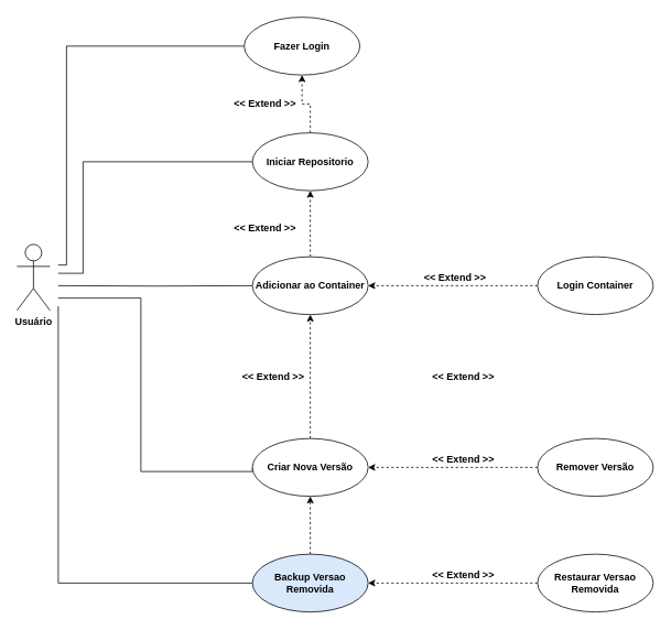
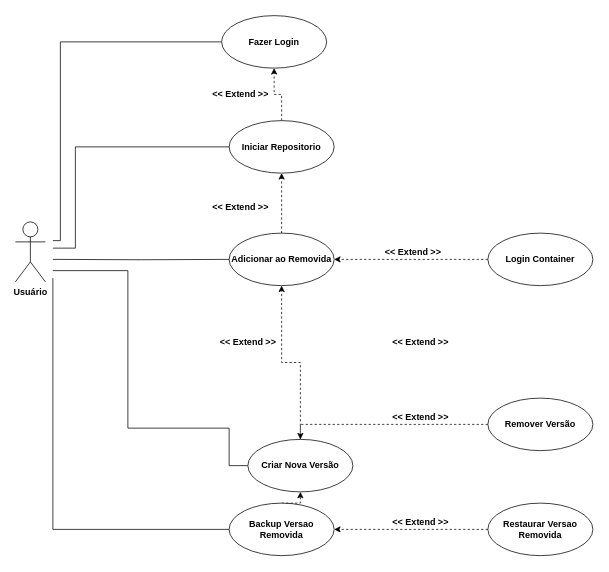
  <mxCell id="0" />
  <mxCell id="1" parent="0" />
  <mxCell id="2" style="edgeStyle=orthogonalEdgeStyle;rounded=0;orthogonalLoop=1;jettySize=auto;html=1;entryX=0;entryY=0.5;entryDx=0;entryDy=0;endArrow=none;endFill=0;" parent="1" target="8" edge="1"><mxGeometry relative="1" as="geometry"><mxPoint x="70" y="345" as="sourcePoint" /></mxGeometry></mxCell>
  <mxCell id="3" style="edgeStyle=orthogonalEdgeStyle;rounded=0;orthogonalLoop=1;jettySize=auto;html=1;entryX=0;entryY=0.5;entryDx=0;entryDy=0;endArrow=none;endFill=0;" parent="1" target="16" edge="1"><mxGeometry relative="1" as="geometry"><Array as="points"><mxPoint x="170" y="360" /><mxPoint x="170" y="570" /><mxPoint x="305" y="570" /></Array><mxPoint x="70" y="360" as="sourcePoint" /></mxGeometry></mxCell>
  <mxCell id="4" style="edgeStyle=orthogonalEdgeStyle;rounded=0;orthogonalLoop=1;jettySize=auto;html=1;entryX=0;entryY=0.5;entryDx=0;entryDy=0;endArrow=none;endFill=0;" parent="1" target="10" edge="1"><mxGeometry relative="1" as="geometry"><Array as="points"><mxPoint x="70" y="330" /><mxPoint x="100" y="330" /><mxPoint x="100" y="195" /></Array><mxPoint x="70" y="330" as="sourcePoint" /></mxGeometry></mxCell>
  <mxCell id="5" style="edgeStyle=orthogonalEdgeStyle;rounded=0;orthogonalLoop=1;jettySize=auto;html=1;entryX=0;entryY=0.5;entryDx=0;entryDy=0;endArrow=none;endFill=0;" parent="1" target="25" edge="1"><mxGeometry relative="1" as="geometry"><Array as="points"><mxPoint x="70" y="705" /></Array><mxPoint x="70" y="370" as="sourcePoint" /></mxGeometry></mxCell>
  <mxCell id="6" value="&lt;b&gt;Usuário&lt;/b&gt;" style="shape=umlActor;verticalLabelPosition=bottom;verticalAlign=top;html=1;outlineConnect=0;" parent="1" vertex="1"><mxGeometry x="20" y="295" width="40" height="80" as="geometry" /></mxCell>
  <mxCell id="7" style="edgeStyle=orthogonalEdgeStyle;rounded=0;orthogonalLoop=1;jettySize=auto;html=1;exitX=0.5;exitY=0;exitDx=0;exitDy=0;entryX=0.5;entryY=1;entryDx=0;entryDy=0;dashed=1;" parent="1" source="8" edge="1"><mxGeometry relative="1" as="geometry"><mxPoint x="375" y="230" as="targetPoint" /></mxGeometry></mxCell>
- <mxCell id="8" value="&lt;b&gt;Adicionar ao Container&lt;/b&gt;" style="ellipse;whiteSpace=wrap;html=1;" parent="1" vertex="1"><mxGeometry x="305" y="310" width="140" height="70" as="geometry" /></mxCell>
+ <mxCell id="8" value="&lt;b&gt;Adicionar ao Removida&lt;/b&gt;" style="ellipse;whiteSpace=wrap;html=1;" parent="1" vertex="1"><mxGeometry x="305" y="310" width="140" height="70" as="geometry" /></mxCell>
  <mxCell id="9" style="edgeStyle=orthogonalEdgeStyle;rounded=0;orthogonalLoop=1;jettySize=auto;html=1;exitX=0.5;exitY=0;exitDx=0;exitDy=0;entryX=0.5;entryY=1;entryDx=0;entryDy=0;dashed=1;" parent="1" source="10" target="12" edge="1"><mxGeometry relative="1" as="geometry" /></mxCell>
  <mxCell id="10" value="&lt;b&gt;Iniciar Repositorio&lt;/b&gt;" style="ellipse;whiteSpace=wrap;html=1;" parent="1" vertex="1"><mxGeometry x="305" y="160" width="140" height="70" as="geometry" /></mxCell>
  <mxCell id="11" style="edgeStyle=orthogonalEdgeStyle;rounded=0;orthogonalLoop=1;jettySize=auto;html=1;exitX=0;exitY=0.5;exitDx=0;exitDy=0;endArrow=none;endFill=0;" parent="1" source="12" edge="1"><mxGeometry relative="1" as="geometry"><mxPoint x="70" y="320" as="targetPoint" /><Array as="points"><mxPoint x="80" y="55" /><mxPoint x="80" y="320" /><mxPoint x="70" y="320" /></Array></mxGeometry></mxCell>
  <mxCell id="12" value="&lt;b&gt;Fazer Login&lt;/b&gt;" style="ellipse;whiteSpace=wrap;html=1;" parent="1" vertex="1"><mxGeometry x="295" y="20" width="140" height="70" as="geometry" /></mxCell>
  <mxCell id="13" value="&lt;b&gt;&amp;lt;&amp;lt; Extend &amp;gt;&amp;gt;&lt;/b&gt;" style="text;html=1;align=center;verticalAlign=middle;resizable=0;points=[];autosize=1;strokeColor=none;fillColor=none;" parent="1" vertex="1"><mxGeometry x="270" y="110" width="100" height="30" as="geometry" /></mxCell>
  <mxCell id="14" value="&lt;b&gt;&amp;lt;&amp;lt; Extend &amp;gt;&amp;gt;&lt;/b&gt;" style="text;html=1;align=center;verticalAlign=middle;resizable=0;points=[];autosize=1;strokeColor=none;fillColor=none;" parent="1" vertex="1"><mxGeometry x="270" y="260" width="100" height="30" as="geometry" /></mxCell>
  <mxCell id="15" style="edgeStyle=orthogonalEdgeStyle;rounded=0;orthogonalLoop=1;jettySize=auto;html=1;exitX=0.5;exitY=0;exitDx=0;exitDy=0;entryX=0.5;entryY=1;entryDx=0;entryDy=0;dashed=1;" parent="1" source="16" target="8" edge="1"><mxGeometry relative="1" as="geometry" /></mxCell>
- <mxCell id="16" value="&lt;b&gt;Criar Nova Versão&lt;/b&gt;" style="ellipse;whiteSpace=wrap;html=1;" parent="1" vertex="1"><mxGeometry x="305" y="530" width="140" height="70" as="geometry" /></mxCell>
+ <mxCell id="16" value="&lt;b&gt;Criar Nova Versão&lt;/b&gt;" style="ellipse;whiteSpace=wrap;html=1;" parent="1" vertex="1"><mxGeometry x="330" y="585" width="140" height="70" as="geometry" /></mxCell>
  <mxCell id="17" value="&lt;b&gt;&amp;lt;&amp;lt; Extend &amp;gt;&amp;gt;&lt;/b&gt;" style="text;html=1;align=center;verticalAlign=middle;resizable=0;points=[];autosize=1;strokeColor=none;fillColor=none;" parent="1" vertex="1"><mxGeometry x="280" y="440" width="100" height="30" as="geometry" /></mxCell>
  <mxCell id="18" style="edgeStyle=orthogonalEdgeStyle;rounded=0;orthogonalLoop=1;jettySize=auto;html=1;exitX=0;exitY=0.5;exitDx=0;exitDy=0;dashed=1;" parent="1" source="19" target="16" edge="1"><mxGeometry relative="1" as="geometry"><Array as="points"><mxPoint x="600" y="565" /><mxPoint x="600" y="565" /></Array></mxGeometry></mxCell>
  <mxCell id="19" value="&lt;b&gt;Remover Versão&lt;/b&gt;" style="ellipse;whiteSpace=wrap;html=1;" parent="1" vertex="1"><mxGeometry x="650" y="530" width="140" height="70" as="geometry" /></mxCell>
  <mxCell id="20" value="&lt;b&gt;&amp;lt;&amp;lt; Extend &amp;gt;&amp;gt;&lt;/b&gt;" style="text;html=1;align=center;verticalAlign=middle;resizable=0;points=[];autosize=1;strokeColor=none;fillColor=none;" parent="1" vertex="1"><mxGeometry x="510" y="540" width="100" height="30" as="geometry" /></mxCell>
  <mxCell id="21" style="edgeStyle=orthogonalEdgeStyle;rounded=0;orthogonalLoop=1;jettySize=auto;html=1;exitX=0;exitY=0.5;exitDx=0;exitDy=0;entryX=1;entryY=0.5;entryDx=0;entryDy=0;dashed=1;" parent="1" source="22" target="8" edge="1"><mxGeometry relative="1" as="geometry" /></mxCell>
  <mxCell id="22" value="&lt;b&gt;Login Container&lt;/b&gt;" style="ellipse;whiteSpace=wrap;html=1;" parent="1" vertex="1"><mxGeometry x="650" y="310" width="140" height="70" as="geometry" /></mxCell>
  <mxCell id="23" value="&lt;b&gt;&amp;lt;&amp;lt; Extend &amp;gt;&amp;gt;&lt;/b&gt;" style="text;html=1;align=center;verticalAlign=middle;resizable=0;points=[];autosize=1;strokeColor=none;fillColor=none;" parent="1" vertex="1"><mxGeometry x="500" y="320" width="100" height="30" as="geometry" /></mxCell>
  <mxCell id="24" style="edgeStyle=orthogonalEdgeStyle;rounded=0;orthogonalLoop=1;jettySize=auto;html=1;exitX=0.5;exitY=0;exitDx=0;exitDy=0;entryX=0.5;entryY=1;entryDx=0;entryDy=0;dashed=1;" parent="1" source="25" target="16" edge="1"><mxGeometry relative="1" as="geometry" /></mxCell>
- <mxCell id="25" value="&lt;b&gt;Backup Versao Removida&lt;/b&gt;" style="ellipse;whiteSpace=wrap;html=1;fillColor=#dae8fc;" parent="1" vertex="1"><mxGeometry x="305" y="670" width="140" height="70" as="geometry" /></mxCell>
+ <mxCell id="25" value="&lt;b&gt;Backup Versao Removida&lt;/b&gt;" style="ellipse;whiteSpace=wrap;html=1;" parent="1" vertex="1"><mxGeometry x="305" y="670" width="140" height="70" as="geometry" /></mxCell>
  <mxCell id="26" value="&lt;b&gt;&amp;lt;&amp;lt; Extend &amp;gt;&amp;gt;&lt;/b&gt;" style="text;html=1;align=center;verticalAlign=middle;resizable=0;points=[];autosize=1;strokeColor=none;fillColor=none;" parent="1" vertex="1"><mxGeometry x="510" y="440" width="100" height="30" as="geometry" /></mxCell>
  <mxCell id="27" style="edgeStyle=orthogonalEdgeStyle;rounded=0;orthogonalLoop=1;jettySize=auto;html=1;exitX=0;exitY=0.5;exitDx=0;exitDy=0;entryX=1;entryY=0.5;entryDx=0;entryDy=0;dashed=1;" parent="1" source="28" target="25" edge="1"><mxGeometry relative="1" as="geometry" /></mxCell>
  <mxCell id="28" value="&lt;b&gt;Restaurar Versao Removida&lt;/b&gt;" style="ellipse;whiteSpace=wrap;html=1;" parent="1" vertex="1"><mxGeometry x="650" y="670" width="140" height="70" as="geometry" /></mxCell>
  <mxCell id="29" value="&lt;b&gt;&amp;lt;&amp;lt; Extend &amp;gt;&amp;gt;&lt;/b&gt;" style="text;html=1;align=center;verticalAlign=middle;resizable=0;points=[];autosize=1;strokeColor=none;fillColor=none;" parent="1" vertex="1"><mxGeometry x="510" y="680" width="100" height="30" as="geometry" /></mxCell>
